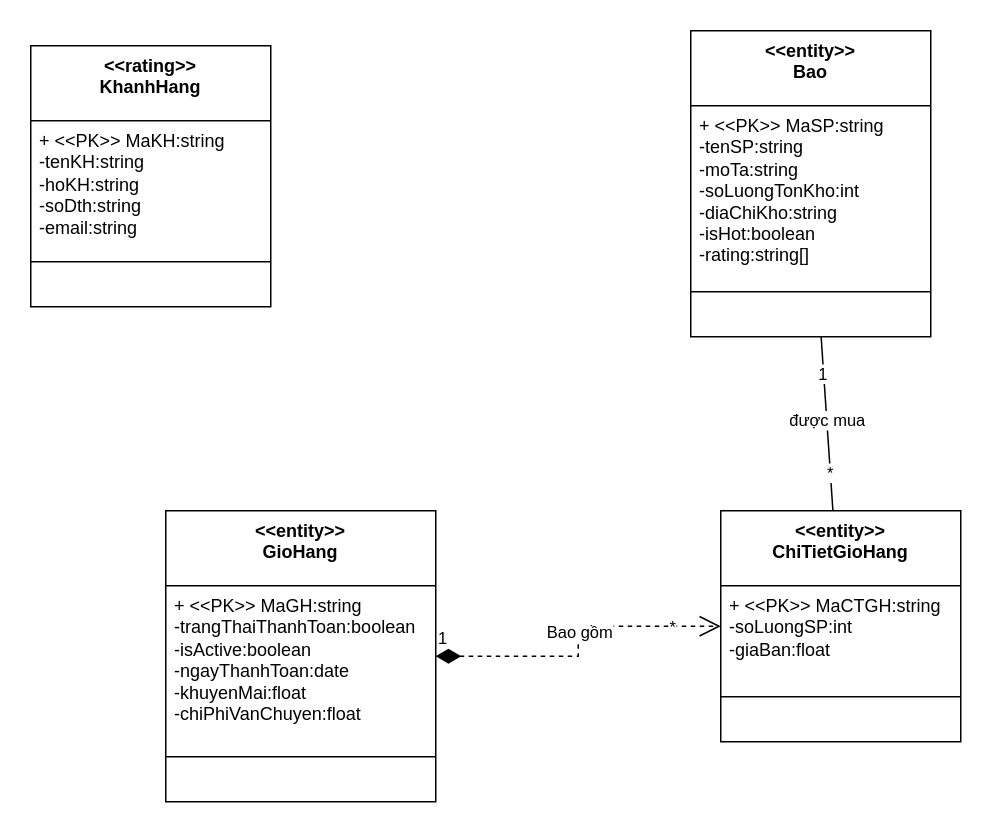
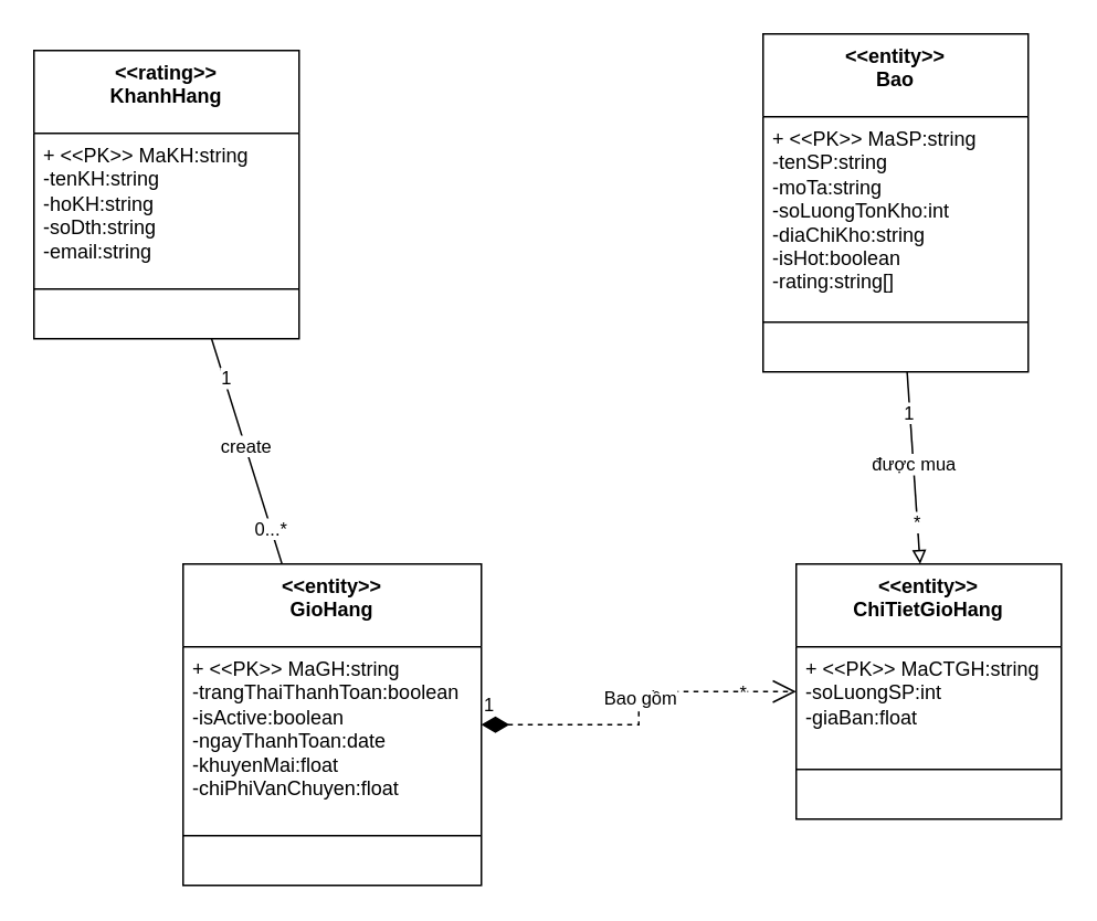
  <mxCell id="0" />
  <mxCell id="1" parent="0" />
  <mxCell id="2" value="&amp;lt;&amp;lt;rating&amp;gt;&amp;gt;&lt;br&gt;KhanhHang" style="swimlane;fontStyle=1;align=center;verticalAlign=top;childLayout=stackLayout;horizontal=1;startSize=50;horizontalStack=0;resizeParent=1;resizeParentMax=0;resizeLast=0;collapsible=1;marginBottom=0;whiteSpace=wrap;html=1;" vertex="1" parent="1"><mxGeometry x="20" y="30" width="160" height="174" as="geometry" /></mxCell>
  <mxCell id="3" value="+ &amp;lt;&amp;lt;PK&amp;gt;&amp;gt; MaKH:string&lt;br&gt;-tenKH:string&lt;br&gt;-hoKH:string&lt;br&gt;-soDth:string&lt;br&gt;-email:string" style="text;strokeColor=none;fillColor=none;align=left;verticalAlign=top;spacingLeft=4;spacingRight=4;overflow=hidden;rotatable=0;points=[[0,0.5],[1,0.5]];portConstraint=eastwest;whiteSpace=wrap;html=1;" vertex="1" parent="2"><mxGeometry y="50" width="160" height="90" as="geometry" /></mxCell>
  <mxCell id="4" value="" style="line;strokeWidth=1;fillColor=none;align=left;verticalAlign=middle;spacingTop=-1;spacingLeft=3;spacingRight=3;rotatable=0;labelPosition=right;points=[];portConstraint=eastwest;strokeColor=inherit;" vertex="1" parent="2"><mxGeometry y="140" width="160" height="8" as="geometry" /></mxCell>
  <mxCell id="5" value="&amp;nbsp;" style="text;strokeColor=none;fillColor=none;align=left;verticalAlign=top;spacingLeft=4;spacingRight=4;overflow=hidden;rotatable=0;points=[[0,0.5],[1,0.5]];portConstraint=eastwest;whiteSpace=wrap;html=1;" vertex="1" parent="2"><mxGeometry y="148" width="160" height="26" as="geometry" /></mxCell>
  <mxCell id="6" value="&amp;lt;&amp;lt;entity&amp;gt;&amp;gt;&lt;br&gt;Bao" style="swimlane;fontStyle=1;align=center;verticalAlign=top;childLayout=stackLayout;horizontal=1;startSize=50;horizontalStack=0;resizeParent=1;resizeParentMax=0;resizeLast=0;collapsible=1;marginBottom=0;whiteSpace=wrap;html=1;" vertex="1" parent="1"><mxGeometry x="460" y="20" width="160" height="204" as="geometry" /></mxCell>
  <mxCell id="7" value="+ &amp;lt;&amp;lt;PK&amp;gt;&amp;gt; MaSP:string&lt;br&gt;-tenSP:string&lt;br&gt;-moTa:string&lt;br&gt;-soLuongTonKho:int&lt;br&gt;-diaChiKho:string&lt;br&gt;-isHot:boolean&lt;br&gt;-rating:string[]" style="text;strokeColor=none;fillColor=none;align=left;verticalAlign=top;spacingLeft=4;spacingRight=4;overflow=hidden;rotatable=0;points=[[0,0.5],[1,0.5]];portConstraint=eastwest;whiteSpace=wrap;html=1;" vertex="1" parent="6"><mxGeometry y="50" width="160" height="120" as="geometry" /></mxCell>
  <mxCell id="8" value="" style="line;strokeWidth=1;fillColor=none;align=left;verticalAlign=middle;spacingTop=-1;spacingLeft=3;spacingRight=3;rotatable=0;labelPosition=right;points=[];portConstraint=eastwest;strokeColor=inherit;" vertex="1" parent="6"><mxGeometry y="170" width="160" height="8" as="geometry" /></mxCell>
  <mxCell id="9" value="&amp;nbsp;" style="text;strokeColor=none;fillColor=none;align=left;verticalAlign=top;spacingLeft=4;spacingRight=4;overflow=hidden;rotatable=0;points=[[0,0.5],[1,0.5]];portConstraint=eastwest;whiteSpace=wrap;html=1;" vertex="1" parent="6"><mxGeometry y="178" width="160" height="26" as="geometry" /></mxCell>
  <mxCell id="10" value="&amp;lt;&amp;lt;entity&amp;gt;&amp;gt;&lt;br&gt;GioHang" style="swimlane;fontStyle=1;align=center;verticalAlign=top;childLayout=stackLayout;horizontal=1;startSize=50;horizontalStack=0;resizeParent=1;resizeParentMax=0;resizeLast=0;collapsible=1;marginBottom=0;whiteSpace=wrap;html=1;" vertex="1" parent="1"><mxGeometry x="110" y="340" width="180" height="194" as="geometry" /></mxCell>
  <mxCell id="11" value="+ &amp;lt;&amp;lt;PK&amp;gt;&amp;gt; MaGH:string&lt;br&gt;-trangThaiThanhToan:boolean&lt;br&gt;-isActive:boolean&lt;br&gt;-ngayThanhToan:date&lt;br&gt;-khuyenMai:float&lt;br&gt;-chiPhiVanChuyen:float&lt;br&gt;&lt;br&gt;&lt;div&gt;&lt;br&gt;&lt;/div&gt;" style="text;strokeColor=none;fillColor=none;align=left;verticalAlign=top;spacingLeft=4;spacingRight=4;overflow=hidden;rotatable=0;points=[[0,0.5],[1,0.5]];portConstraint=eastwest;whiteSpace=wrap;html=1;" vertex="1" parent="10"><mxGeometry y="50" width="180" height="110" as="geometry" /></mxCell>
  <mxCell id="12" value="" style="line;strokeWidth=1;fillColor=none;align=left;verticalAlign=middle;spacingTop=-1;spacingLeft=3;spacingRight=3;rotatable=0;labelPosition=right;points=[];portConstraint=eastwest;strokeColor=inherit;" vertex="1" parent="10"><mxGeometry y="160" width="180" height="8" as="geometry" /></mxCell>
  <mxCell id="13" value="&amp;nbsp;" style="text;strokeColor=none;fillColor=none;align=left;verticalAlign=top;spacingLeft=4;spacingRight=4;overflow=hidden;rotatable=0;points=[[0,0.5],[1,0.5]];portConstraint=eastwest;whiteSpace=wrap;html=1;" vertex="1" parent="10"><mxGeometry y="168" width="180" height="26" as="geometry" /></mxCell>
+ <mxCell id="14" style="rounded=0;orthogonalLoop=1;jettySize=auto;html=1;endArrow=none;endFill=0;" edge="1" parent="1" source="2" target="10"><mxGeometry relative="1" as="geometry" /></mxCell>
+ <mxCell id="15" value="create" style="edgeLabel;html=1;align=center;verticalAlign=middle;resizable=0;points=[];fontFamily=Helvetica;fontSize=11;fontColor=default;labelBackgroundColor=default;" vertex="1" connectable="0" parent="14"><mxGeometry x="-0.048" relative="1" as="geometry"><mxPoint as="offset" /></mxGeometry></mxCell>
+ <mxCell id="16" value="0...*" style="edgeLabel;html=1;align=center;verticalAlign=middle;resizable=0;points=[];fontFamily=Helvetica;fontSize=11;fontColor=default;labelBackgroundColor=default;" vertex="1" connectable="0" parent="14"><mxGeometry x="0.679" relative="1" as="geometry"><mxPoint as="offset" /></mxGeometry></mxCell>
+ <mxCell id="17" value="1" style="edgeLabel;html=1;align=center;verticalAlign=middle;resizable=0;points=[];fontFamily=Helvetica;fontSize=11;fontColor=default;labelBackgroundColor=default;" vertex="1" connectable="0" parent="14"><mxGeometry x="-0.651" y="1" relative="1" as="geometry"><mxPoint as="offset" /></mxGeometry></mxCell>
  <mxCell id="18" value="&amp;lt;&amp;lt;entity&amp;gt;&amp;gt;&lt;br&gt;ChiTietGioHang" style="swimlane;fontStyle=1;align=center;verticalAlign=top;childLayout=stackLayout;horizontal=1;startSize=50;horizontalStack=0;resizeParent=1;resizeParentMax=0;resizeLast=0;collapsible=1;marginBottom=0;whiteSpace=wrap;html=1;" vertex="1" parent="1"><mxGeometry x="480" y="340" width="160" height="154" as="geometry" /></mxCell>
  <mxCell id="19" value="+ &amp;lt;&amp;lt;PK&amp;gt;&amp;gt; MaCTGH:string&lt;br&gt;-soLuongSP:int&lt;br&gt;-giaBan:float&lt;br&gt;&lt;br&gt;&lt;br&gt;&lt;div&gt;&lt;br&gt;&lt;/div&gt;" style="text;strokeColor=none;fillColor=none;align=left;verticalAlign=top;spacingLeft=4;spacingRight=4;overflow=hidden;rotatable=0;points=[[0,0.5],[1,0.5]];portConstraint=eastwest;whiteSpace=wrap;html=1;" vertex="1" parent="18"><mxGeometry y="50" width="160" height="70" as="geometry" /></mxCell>
  <mxCell id="20" value="" style="line;strokeWidth=1;fillColor=none;align=left;verticalAlign=middle;spacingTop=-1;spacingLeft=3;spacingRight=3;rotatable=0;labelPosition=right;points=[];portConstraint=eastwest;strokeColor=inherit;" vertex="1" parent="18"><mxGeometry y="120" width="160" height="8" as="geometry" /></mxCell>
  <mxCell id="21" value="&amp;nbsp;" style="text;strokeColor=none;fillColor=none;align=left;verticalAlign=top;spacingLeft=4;spacingRight=4;overflow=hidden;rotatable=0;points=[[0,0.5],[1,0.5]];portConstraint=eastwest;whiteSpace=wrap;html=1;" vertex="1" parent="18"><mxGeometry y="128" width="160" height="26" as="geometry" /></mxCell>
  <mxCell id="22" value="1" style="endArrow=open;html=1;endSize=12;startArrow=diamondThin;startSize=14;startFill=1;edgeStyle=orthogonalEdgeStyle;align=left;verticalAlign=bottom;rounded=0;strokeColor=default;fontFamily=Helvetica;fontSize=11;fontColor=default;labelBackgroundColor=default;dashed=1;" edge="1" parent="1" source="10" target="18"><mxGeometry x="-1" y="3" relative="1" as="geometry"><mxPoint x="320" y="320" as="sourcePoint" /><mxPoint x="480" y="320" as="targetPoint" /></mxGeometry></mxCell>
  <mxCell id="23" value="Bao gồm" style="edgeLabel;html=1;align=center;verticalAlign=middle;resizable=0;points=[];fontFamily=Helvetica;fontSize=11;fontColor=default;labelBackgroundColor=default;" vertex="1" connectable="0" parent="22"><mxGeometry x="0.069" relative="1" as="geometry"><mxPoint as="offset" /></mxGeometry></mxCell>
  <mxCell id="24" value="*" style="edgeLabel;html=1;align=center;verticalAlign=middle;resizable=0;points=[];fontFamily=Helvetica;fontSize=11;fontColor=default;labelBackgroundColor=default;" vertex="1" connectable="0" parent="22"><mxGeometry x="0.683" relative="1" as="geometry"><mxPoint as="offset" /></mxGeometry></mxCell>
- <mxCell id="25" style="edgeStyle=none;rounded=0;orthogonalLoop=1;jettySize=auto;html=1;strokeColor=default;align=center;verticalAlign=middle;fontFamily=Helvetica;fontSize=11;fontColor=default;labelBackgroundColor=default;endArrow=none;endFill=0;" edge="1" parent="1" source="6" target="18"><mxGeometry relative="1" as="geometry" /></mxCell>
+ <mxCell id="25" style="edgeStyle=none;rounded=0;orthogonalLoop=1;jettySize=auto;html=1;strokeColor=default;align=center;verticalAlign=middle;fontFamily=Helvetica;fontSize=11;fontColor=default;labelBackgroundColor=default;endArrow=block;endFill=0;" edge="1" parent="1" source="6" target="18"><mxGeometry relative="1" as="geometry" /></mxCell>
  <mxCell id="26" value="được mua" style="edgeLabel;html=1;align=center;verticalAlign=middle;resizable=0;points=[];fontFamily=Helvetica;fontSize=11;fontColor=default;labelBackgroundColor=default;" vertex="1" connectable="0" parent="25"><mxGeometry x="-0.044" relative="1" as="geometry"><mxPoint as="offset" /></mxGeometry></mxCell>
  <mxCell id="27" value="*" style="edgeLabel;html=1;align=center;verticalAlign=middle;resizable=0;points=[];fontFamily=Helvetica;fontSize=11;fontColor=default;labelBackgroundColor=default;" vertex="1" connectable="0" parent="25"><mxGeometry x="0.572" y="-1" relative="1" as="geometry"><mxPoint as="offset" /></mxGeometry></mxCell>
  <mxCell id="28" value="1" style="edgeLabel;html=1;align=center;verticalAlign=middle;resizable=0;points=[];fontFamily=Helvetica;fontSize=11;fontColor=default;labelBackgroundColor=default;" vertex="1" connectable="0" parent="25"><mxGeometry x="-0.592" y="-1" relative="1" as="geometry"><mxPoint as="offset" /></mxGeometry></mxCell>
